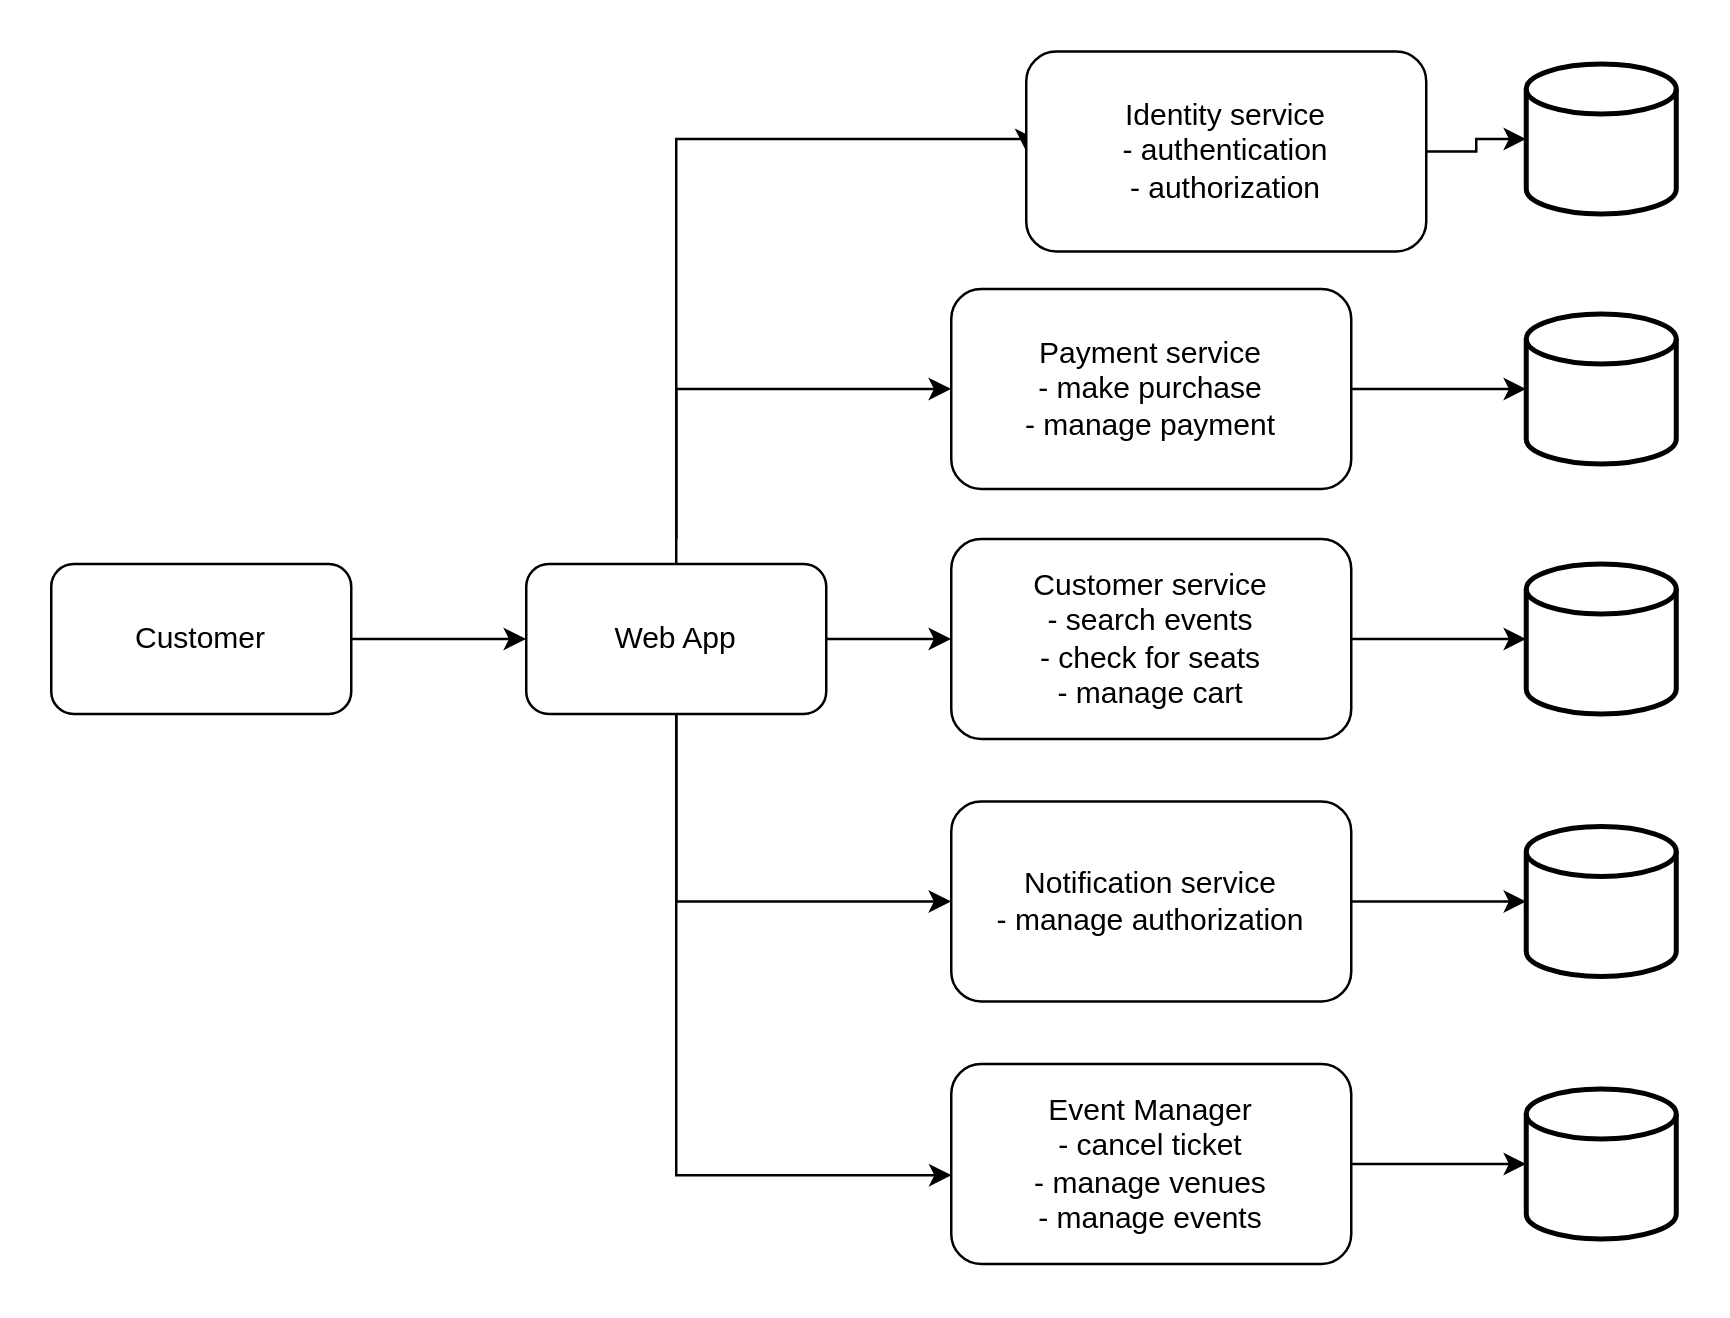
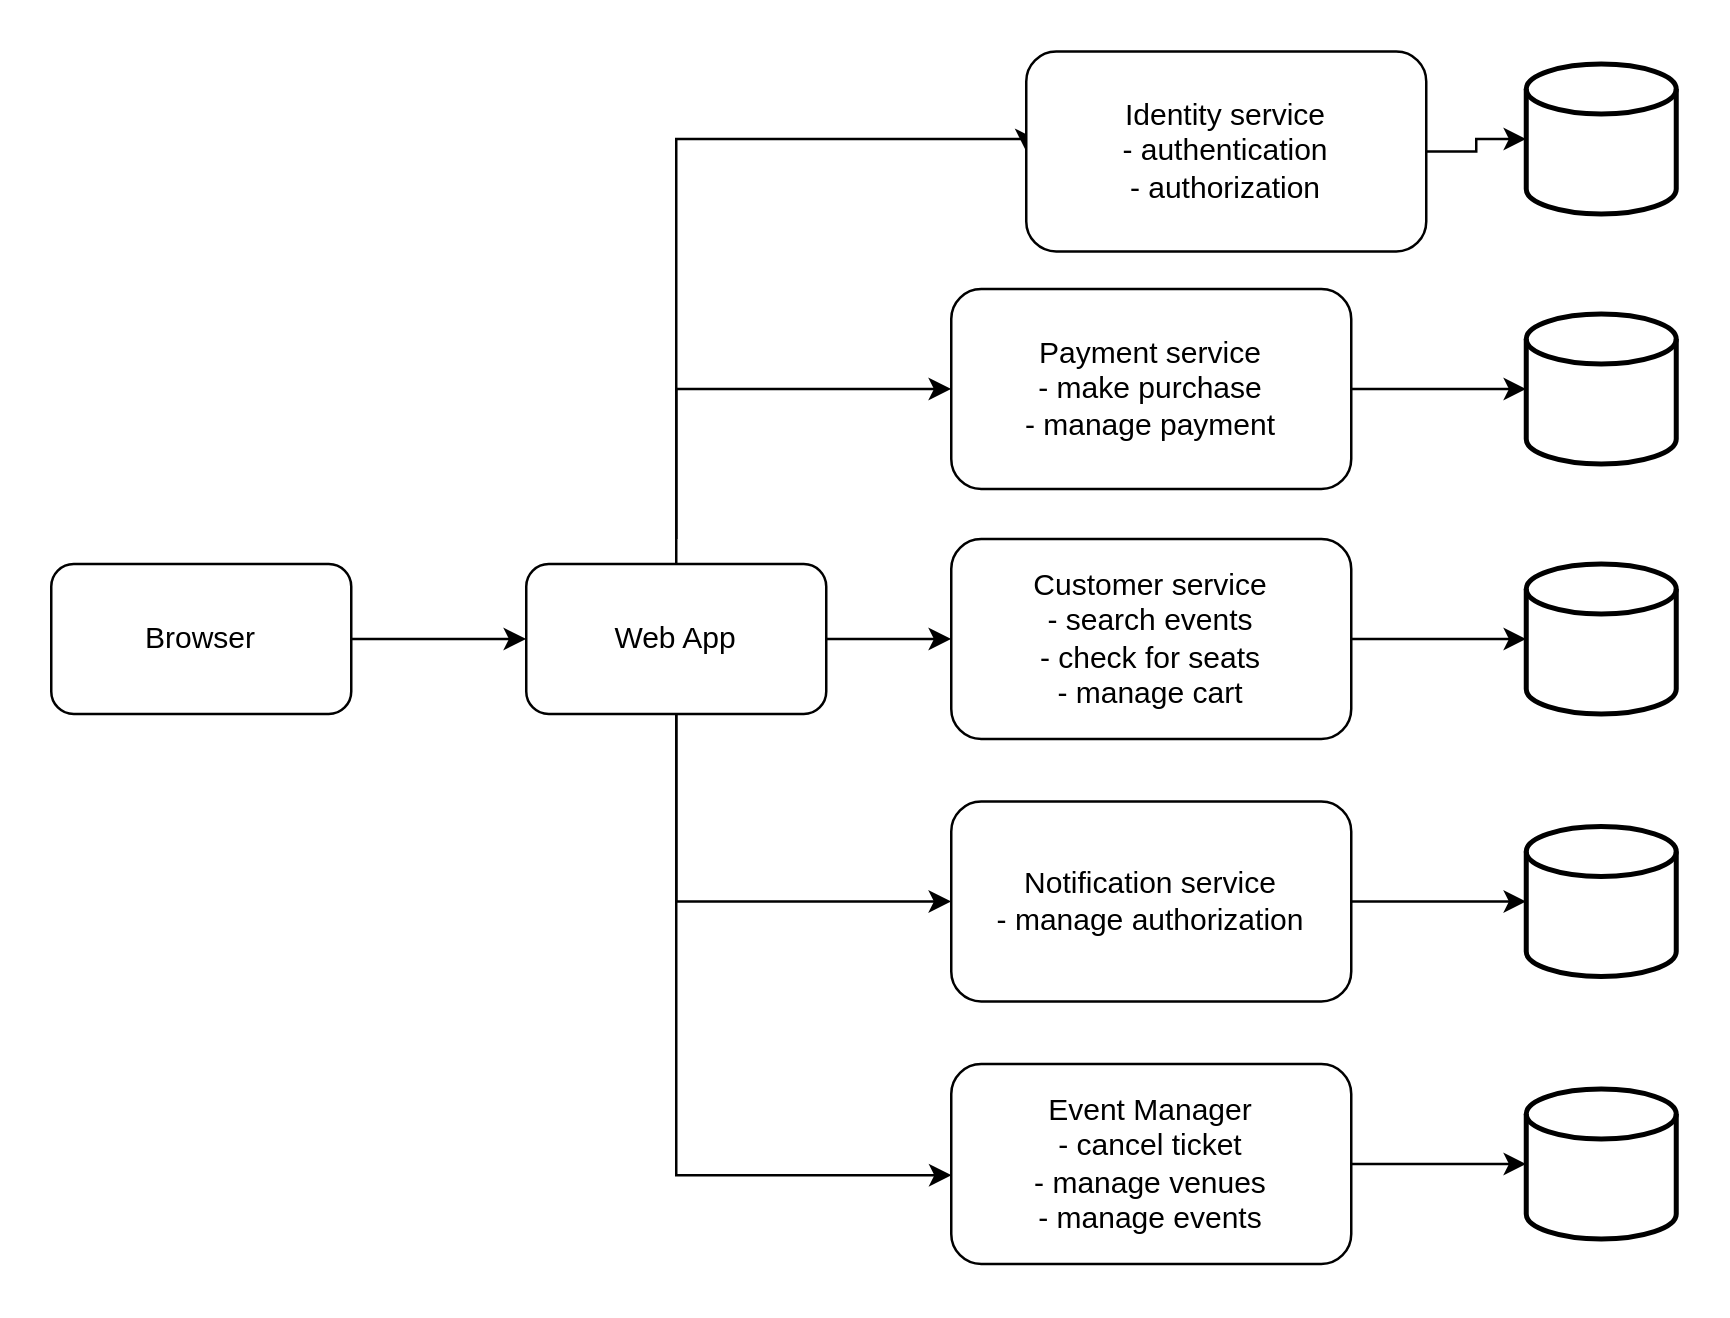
  <mxCell id="0" />
  <mxCell id="1" parent="0" />
  <mxCell id="2" value="" style="edgeStyle=orthogonalEdgeStyle;rounded=0;orthogonalLoop=1;jettySize=auto;html=1;" edge="1" parent="1" source="3" target="8"><mxGeometry relative="1" as="geometry" /></mxCell>
- <mxCell id="3" value="Customer" style="rounded=1;whiteSpace=wrap;html=1;" vertex="1" parent="1"><mxGeometry x="20" y="225" width="120" height="60" as="geometry" /></mxCell>
+ <mxCell id="3" value="Browser" style="rounded=1;whiteSpace=wrap;html=1;" vertex="1" parent="1"><mxGeometry x="20" y="225" width="120" height="60" as="geometry" /></mxCell>
  <mxCell id="4" value="" style="edgeStyle=orthogonalEdgeStyle;rounded=0;orthogonalLoop=1;jettySize=auto;html=1;" edge="1" parent="1" source="8" target="12"><mxGeometry relative="1" as="geometry" /></mxCell>
  <mxCell id="5" style="edgeStyle=orthogonalEdgeStyle;rounded=0;orthogonalLoop=1;jettySize=auto;html=1;exitX=0.5;exitY=0;exitDx=0;exitDy=0;entryX=0;entryY=0.5;entryDx=0;entryDy=0;" edge="1" parent="1" target="10"><mxGeometry relative="1" as="geometry"><mxPoint x="270" y="215" as="sourcePoint" /><Array as="points"><mxPoint x="270" y="55" /></Array></mxGeometry></mxCell>
  <mxCell id="6" style="edgeStyle=orthogonalEdgeStyle;rounded=0;orthogonalLoop=1;jettySize=auto;html=1;entryX=0;entryY=0.5;entryDx=0;entryDy=0;" edge="1" parent="1" target="14"><mxGeometry relative="1" as="geometry"><mxPoint x="270" y="225" as="sourcePoint" /><Array as="points"><mxPoint x="270" y="155" /></Array></mxGeometry></mxCell>
  <mxCell id="7" style="edgeStyle=orthogonalEdgeStyle;rounded=0;orthogonalLoop=1;jettySize=auto;html=1;entryX=0;entryY=0.5;entryDx=0;entryDy=0;" edge="1" parent="1" target="16"><mxGeometry relative="1" as="geometry"><mxPoint x="270" y="285" as="sourcePoint" /><mxPoint x="370" y="360" as="targetPoint" /><Array as="points"><mxPoint x="270" y="360" /></Array></mxGeometry></mxCell>
  <mxCell id="8" value="Web App" style="rounded=1;whiteSpace=wrap;html=1;" vertex="1" parent="1"><mxGeometry x="210" y="225" width="120" height="60" as="geometry" /></mxCell>
  <mxCell id="9" value="" style="edgeStyle=orthogonalEdgeStyle;rounded=0;orthogonalLoop=1;jettySize=auto;html=1;" edge="1" parent="1" source="10" target="19"><mxGeometry relative="1" as="geometry" /></mxCell>
  <mxCell id="10" value="Identity service&lt;div&gt;- authentication&lt;/div&gt;&lt;div&gt;- authorization&lt;/div&gt;" style="rounded=1;whiteSpace=wrap;html=1;" vertex="1" parent="1"><mxGeometry x="410" y="20" width="160" height="80" as="geometry" /></mxCell>
  <mxCell id="11" value="" style="edgeStyle=orthogonalEdgeStyle;rounded=0;orthogonalLoop=1;jettySize=auto;html=1;" edge="1" parent="1" source="12" target="21"><mxGeometry relative="1" as="geometry" /></mxCell>
  <mxCell id="12" value="Customer service&lt;div&gt;- search events&lt;/div&gt;&lt;div&gt;- check for seats&lt;/div&gt;&lt;div&gt;- manage cart&lt;/div&gt;" style="rounded=1;whiteSpace=wrap;html=1;" vertex="1" parent="1"><mxGeometry x="380" y="215" width="160" height="80" as="geometry" /></mxCell>
  <mxCell id="13" value="" style="edgeStyle=orthogonalEdgeStyle;rounded=0;orthogonalLoop=1;jettySize=auto;html=1;" edge="1" parent="1" source="14" target="20"><mxGeometry relative="1" as="geometry" /></mxCell>
  <mxCell id="14" value="Payment service&lt;div&gt;- make purchase&lt;/div&gt;&lt;div&gt;- manage payment&lt;/div&gt;" style="rounded=1;whiteSpace=wrap;html=1;" vertex="1" parent="1"><mxGeometry x="380" y="115" width="160" height="80" as="geometry" /></mxCell>
  <mxCell id="15" value="" style="edgeStyle=orthogonalEdgeStyle;rounded=0;orthogonalLoop=1;jettySize=auto;html=1;" edge="1" parent="1" source="16" target="22"><mxGeometry relative="1" as="geometry" /></mxCell>
  <mxCell id="16" value="Notification service&lt;div&gt;- manage authorization&lt;/div&gt;" style="rounded=1;whiteSpace=wrap;html=1;" vertex="1" parent="1"><mxGeometry x="380" y="320" width="160" height="80" as="geometry" /></mxCell>
  <mxCell id="17" value="" style="edgeStyle=orthogonalEdgeStyle;rounded=0;orthogonalLoop=1;jettySize=auto;html=1;" edge="1" parent="1" source="18" target="23"><mxGeometry relative="1" as="geometry" /></mxCell>
  <mxCell id="18" value="Event Manager&lt;div&gt;- cancel ticket&lt;/div&gt;&lt;div&gt;- manage venues&lt;/div&gt;&lt;div&gt;- manage events&lt;/div&gt;" style="rounded=1;whiteSpace=wrap;html=1;" vertex="1" parent="1"><mxGeometry x="380" y="425" width="160" height="80" as="geometry" /></mxCell>
  <mxCell id="19" value="" style="strokeWidth=2;html=1;shape=mxgraph.flowchart.database;whiteSpace=wrap;" vertex="1" parent="1"><mxGeometry x="610" y="25" width="60" height="60" as="geometry" /></mxCell>
  <mxCell id="20" value="" style="strokeWidth=2;html=1;shape=mxgraph.flowchart.database;whiteSpace=wrap;" vertex="1" parent="1"><mxGeometry x="610" y="125" width="60" height="60" as="geometry" /></mxCell>
  <mxCell id="21" value="" style="strokeWidth=2;html=1;shape=mxgraph.flowchart.database;whiteSpace=wrap;" vertex="1" parent="1"><mxGeometry x="610" y="225" width="60" height="60" as="geometry" /></mxCell>
  <mxCell id="22" value="" style="strokeWidth=2;html=1;shape=mxgraph.flowchart.database;whiteSpace=wrap;" vertex="1" parent="1"><mxGeometry x="610" y="330" width="60" height="60" as="geometry" /></mxCell>
  <mxCell id="23" value="" style="strokeWidth=2;html=1;shape=mxgraph.flowchart.database;whiteSpace=wrap;" vertex="1" parent="1"><mxGeometry x="610" y="435" width="60" height="60" as="geometry" /></mxCell>
  <mxCell id="24" style="edgeStyle=orthogonalEdgeStyle;rounded=0;orthogonalLoop=1;jettySize=auto;html=1;entryX=0.001;entryY=0.556;entryDx=0;entryDy=0;entryPerimeter=0;" edge="1" parent="1" source="8" target="18"><mxGeometry relative="1" as="geometry"><Array as="points"><mxPoint x="270" y="470" /></Array></mxGeometry></mxCell>
